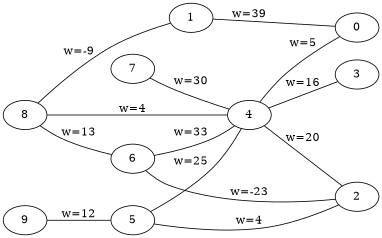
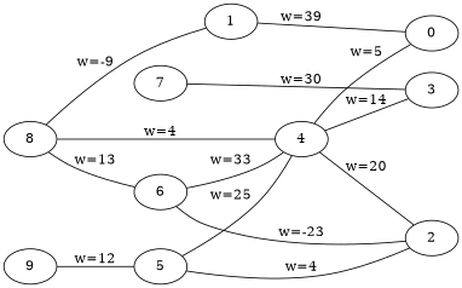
  graph {
    rankdir=LR
    1
    0
    4
    2
    3
    5
    6
    7
    8
    9
    1 -- 0 [label="w=39"]
    4 -- 0 [label="w=5"]
    4 -- 2 [label="w=20"]
-   4 -- 3 [label="w=16"]
+   4 -- 3 [label="w=14"]
    5 -- 4 [label="w=25"]
    5 -- 2 [label="w=4"]
    6 -- 4 [label="w=33"]
    6 -- 2 [label="w=-23"]
-   7 -- 4 [label="w=30"]
+   7 -- 3 [label="w=30"]
    8 -- 1 [label="w=-9"]
    8 -- 4 [label="w=4"]
    8 -- 6 [label="w=13"]
    9 -- 5 [label="w=12"]
  }
